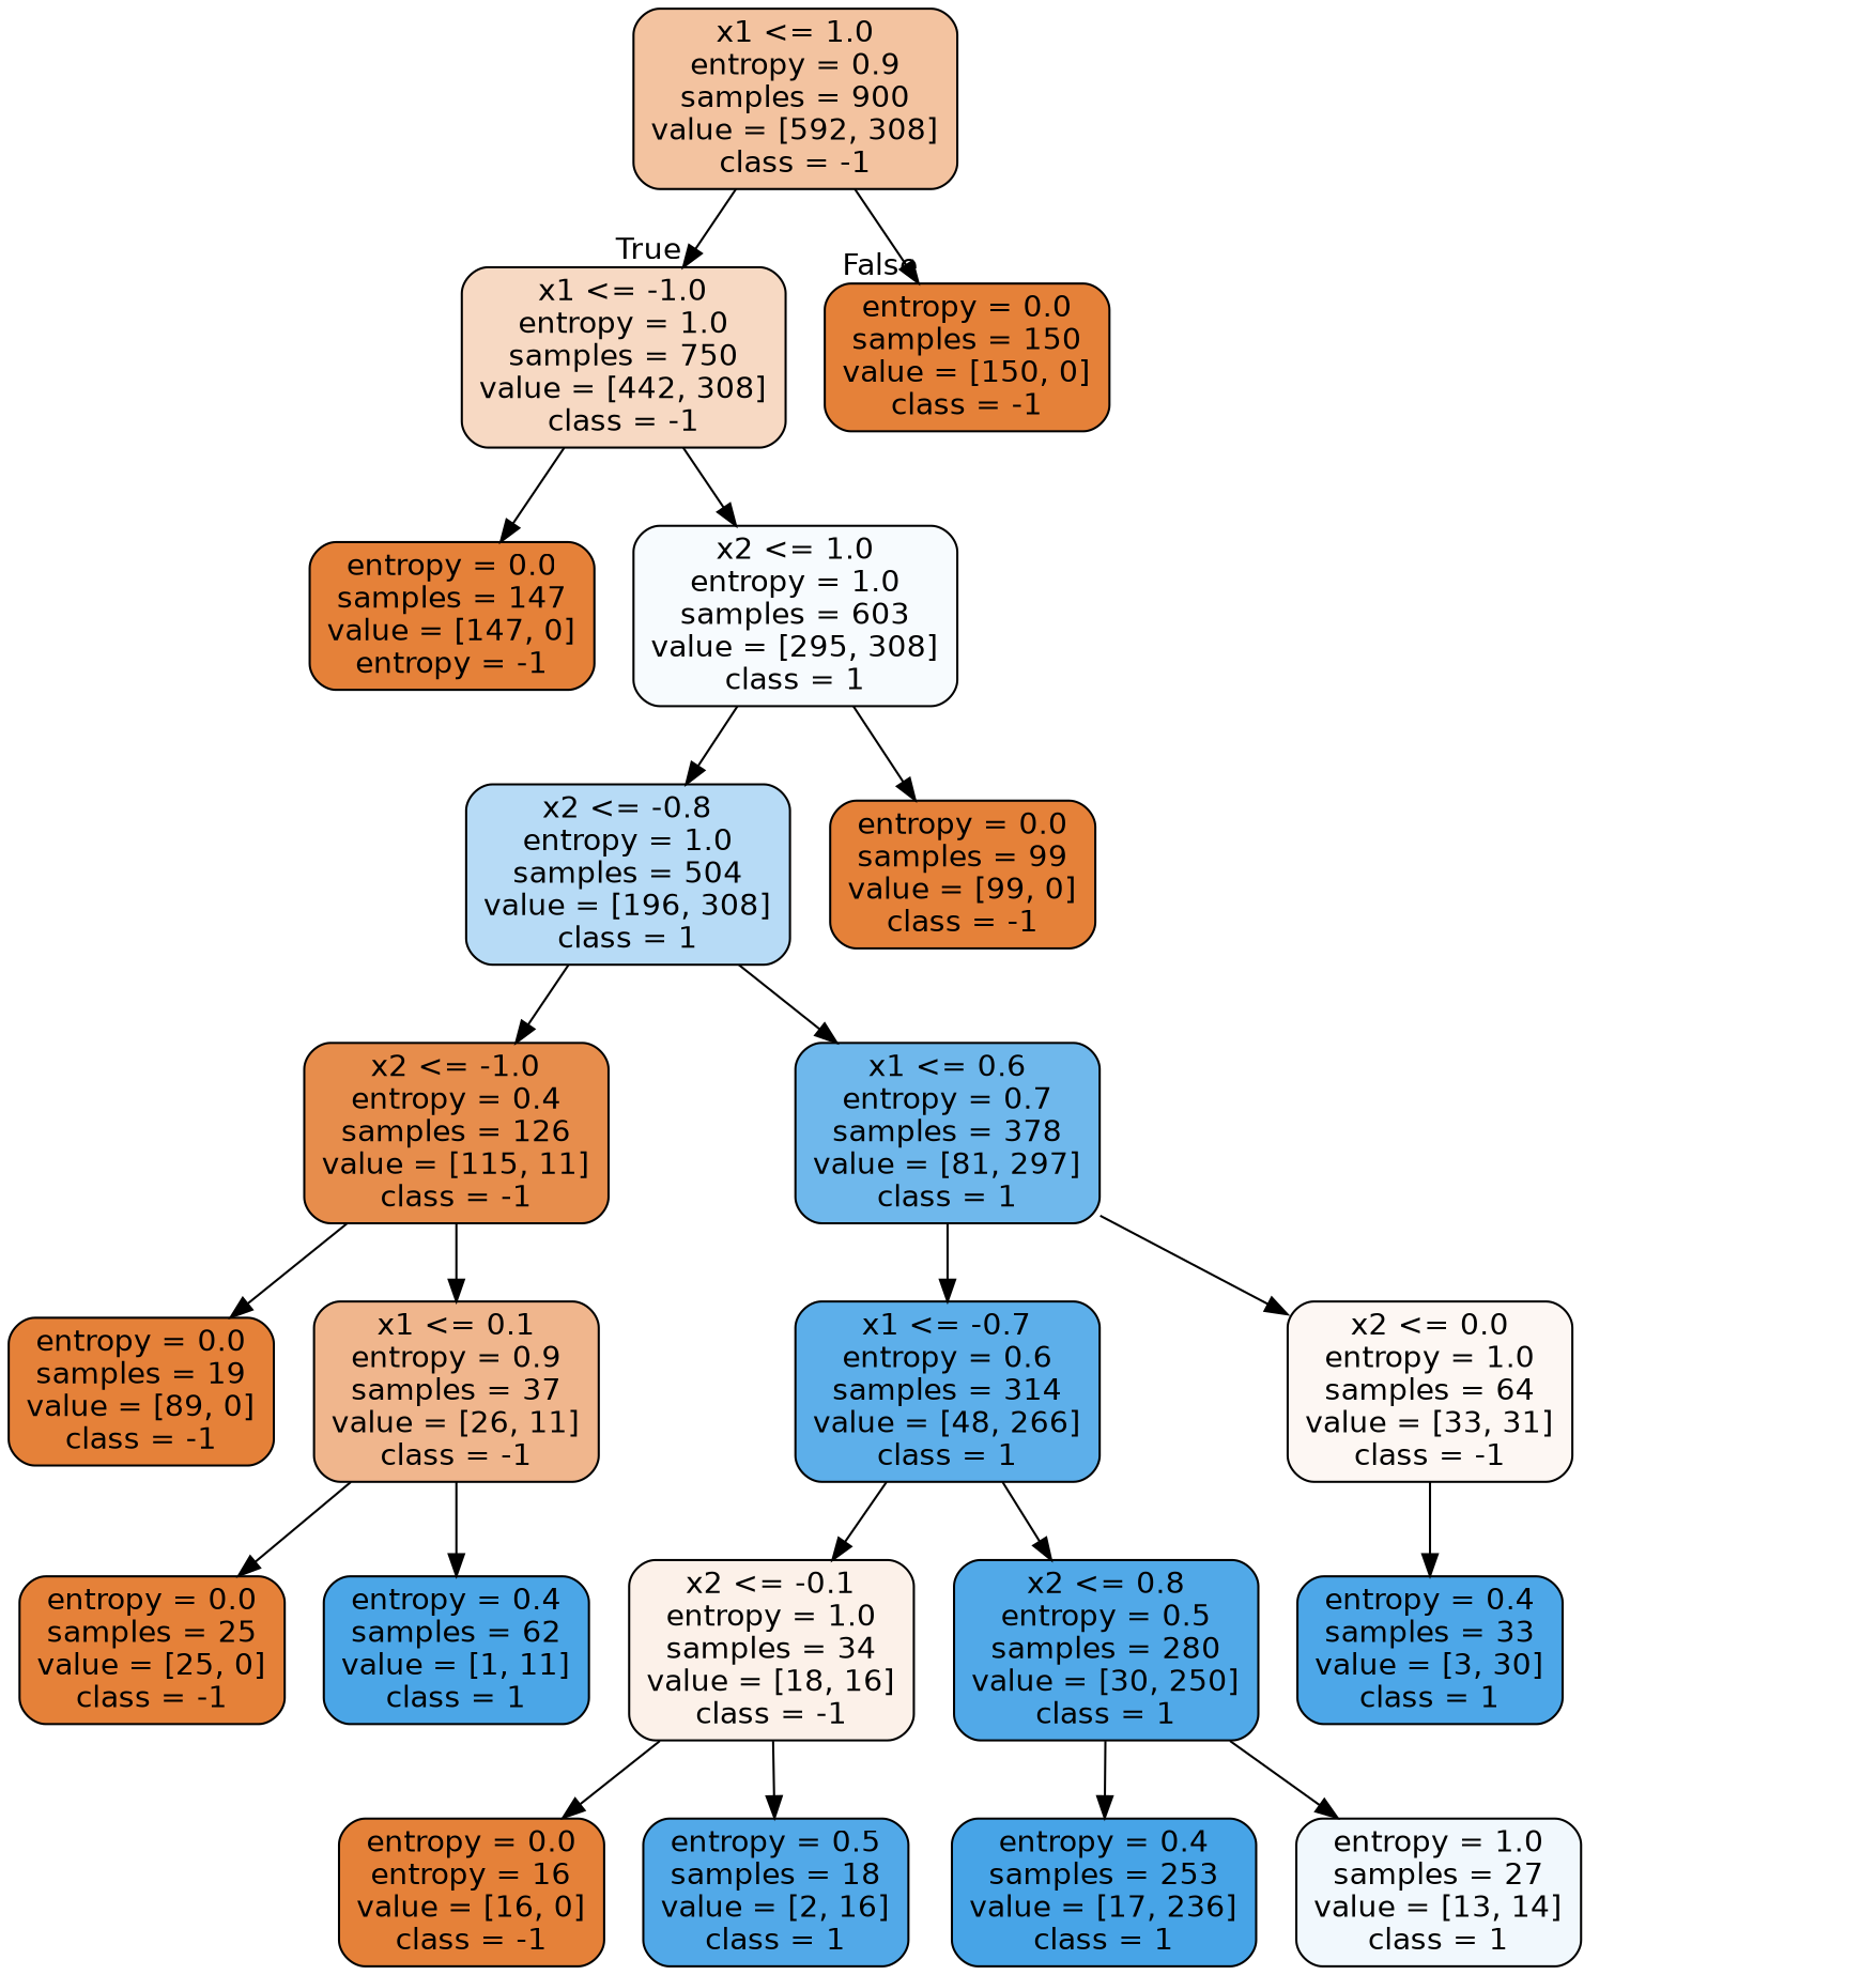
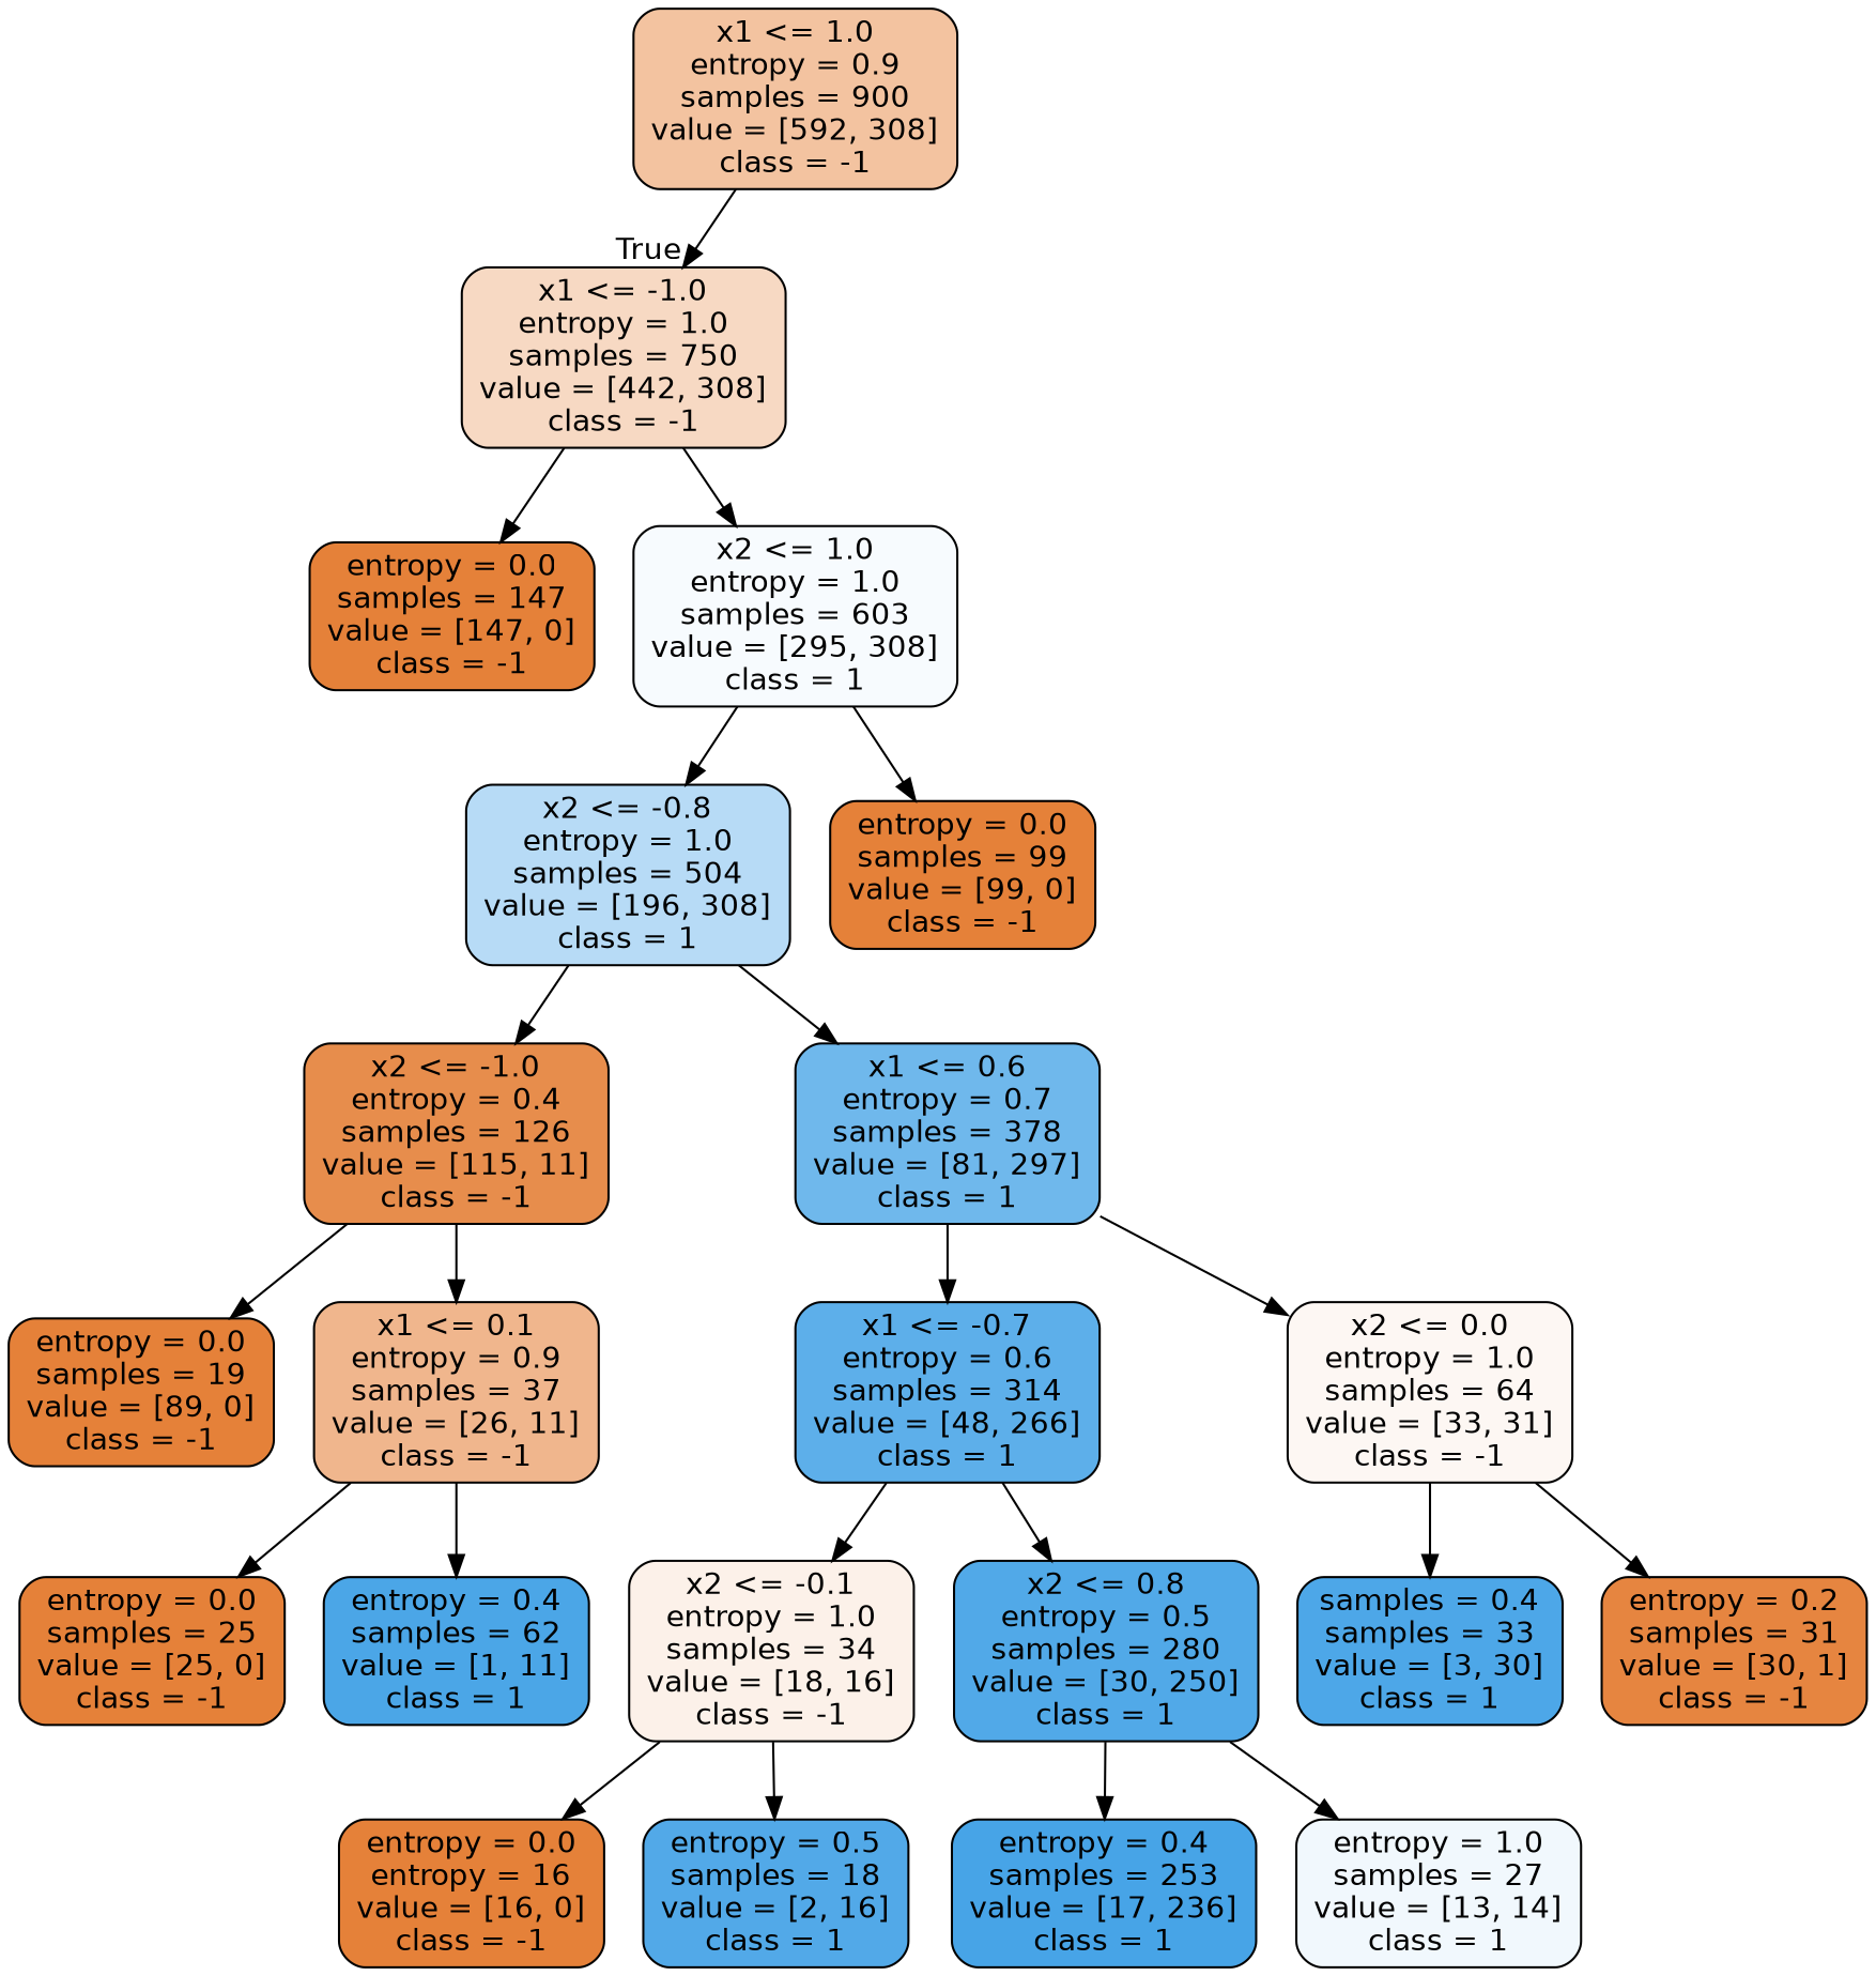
  digraph {
    node [color=black fillcolor="#e58139" fontname=helvetica shape=box style="filled, rounded"]
    edge [fontname=helvetica]
    n1 [fillcolor="#f3c3a0" label="x1 <= 1.0\nentropy = 0.9\nsamples = 900\nvalue = [592, 308]\nclass = -1"]
    n2 [fillcolor="#f7d9c3" label="x1 <= -1.0\nentropy = 1.0\nsamples = 750\nvalue = [442, 308]\nclass = -1"]
-   n3 [label="entropy = 0.0\nsamples = 150\nvalue = [150, 0]\nclass = -1"]
-   n4 [label="entropy = 0.0\nsamples = 147\nvalue = [147, 0]\nentropy = -1"]
+   n4 [label="entropy = 0.0\nsamples = 147\nvalue = [147, 0]\nclass = -1"]
    n5 [fillcolor="#f7fbfe" label="x2 <= 1.0\nentropy = 1.0\nsamples = 603\nvalue = [295, 308]\nclass = 1"]
    n6 [fillcolor="#b7dbf6" label="x2 <= -0.8\nentropy = 1.0\nsamples = 504\nvalue = [196, 308]\nclass = 1"]
    n7 [label="entropy = 0.0\nsamples = 99\nvalue = [99, 0]\nclass = -1"]
    n8 [fillcolor="#e78d4c" label="x2 <= -1.0\nentropy = 0.4\nsamples = 126\nvalue = [115, 11]\nclass = -1"]
    n9 [fillcolor="#6fb8ec" label="x1 <= 0.6\nentropy = 0.7\nsamples = 378\nvalue = [81, 297]\nclass = 1"]
    n10 [label="entropy = 0.0\nsamples = 19\nvalue = [89, 0]\nclass = -1"]
    n11 [fillcolor="#f0b68d" label="x1 <= 0.1\nentropy = 0.9\nsamples = 37\nvalue = [26, 11]\nclass = -1"]
    n12 [fillcolor="#5dafea" label="x1 <= -0.7\nentropy = 0.6\nsamples = 314\nvalue = [48, 266]\nclass = 1"]
    n13 [fillcolor="#fdf7f3" label="x2 <= 0.0\nentropy = 1.0\nsamples = 64\nvalue = [33, 31]\nclass = -1"]
    n14 [label="entropy = 0.0\nsamples = 25\nvalue = [25, 0]\nclass = -1"]
    n15 [fillcolor="#4ba6e7" label="entropy = 0.4\nsamples = 62\nvalue = [1, 11]\nclass = 1"]
    n16 [fillcolor="#fcf1e9" label="x2 <= -0.1\nentropy = 1.0\nsamples = 34\nvalue = [18, 16]\nclass = -1"]
    n17 [fillcolor="#51a9e8" label="x2 <= 0.8\nentropy = 0.5\nsamples = 280\nvalue = [30, 250]\nclass = 1"]
-   n18 [fillcolor="#4da7e8" label="entropy = 0.4\nsamples = 33\nvalue = [3, 30]\nclass = 1"]
+   n18 [fillcolor="#4da7e8" label="samples = 0.4\nsamples = 33\nvalue = [3, 30]\nclass = 1"]
+   n19 [fillcolor="#e68540" label="entropy = 0.2\nsamples = 31\nvalue = [30, 1]\nclass = -1"]
    n20 [label="entropy = 0.0\nentropy = 16\nvalue = [16, 0]\nclass = -1"]
    n21 [fillcolor="#52a9e8" label="entropy = 0.5\nsamples = 18\nvalue = [2, 16]\nclass = 1"]
    n22 [fillcolor="#47a4e7" label="entropy = 0.4\nsamples = 253\nvalue = [17, 236]\nclass = 1"]
    n23 [fillcolor="#f1f8fd" label="entropy = 1.0\nsamples = 27\nvalue = [13, 14]\nclass = 1"]
    n1 -> n2 [headlabel=True labelangle=45 labeldistance=2.5]
-   n1 -> n3 [headlabel=False labelangle=-45 labeldistance=2.5]
    n2 -> n4
    n2 -> n5
    n5 -> n6
    n5 -> n7
    n6 -> n8
    n6 -> n9
    n8 -> n10
    n8 -> n11
    n9 -> n12
    n9 -> n13
    n11 -> n14
    n11 -> n15
    n12 -> n16
    n12 -> n17
    n13 -> n18
+   n13 -> n19
    n16 -> n20
    n16 -> n21
    n17 -> n22
    n17 -> n23
  }
